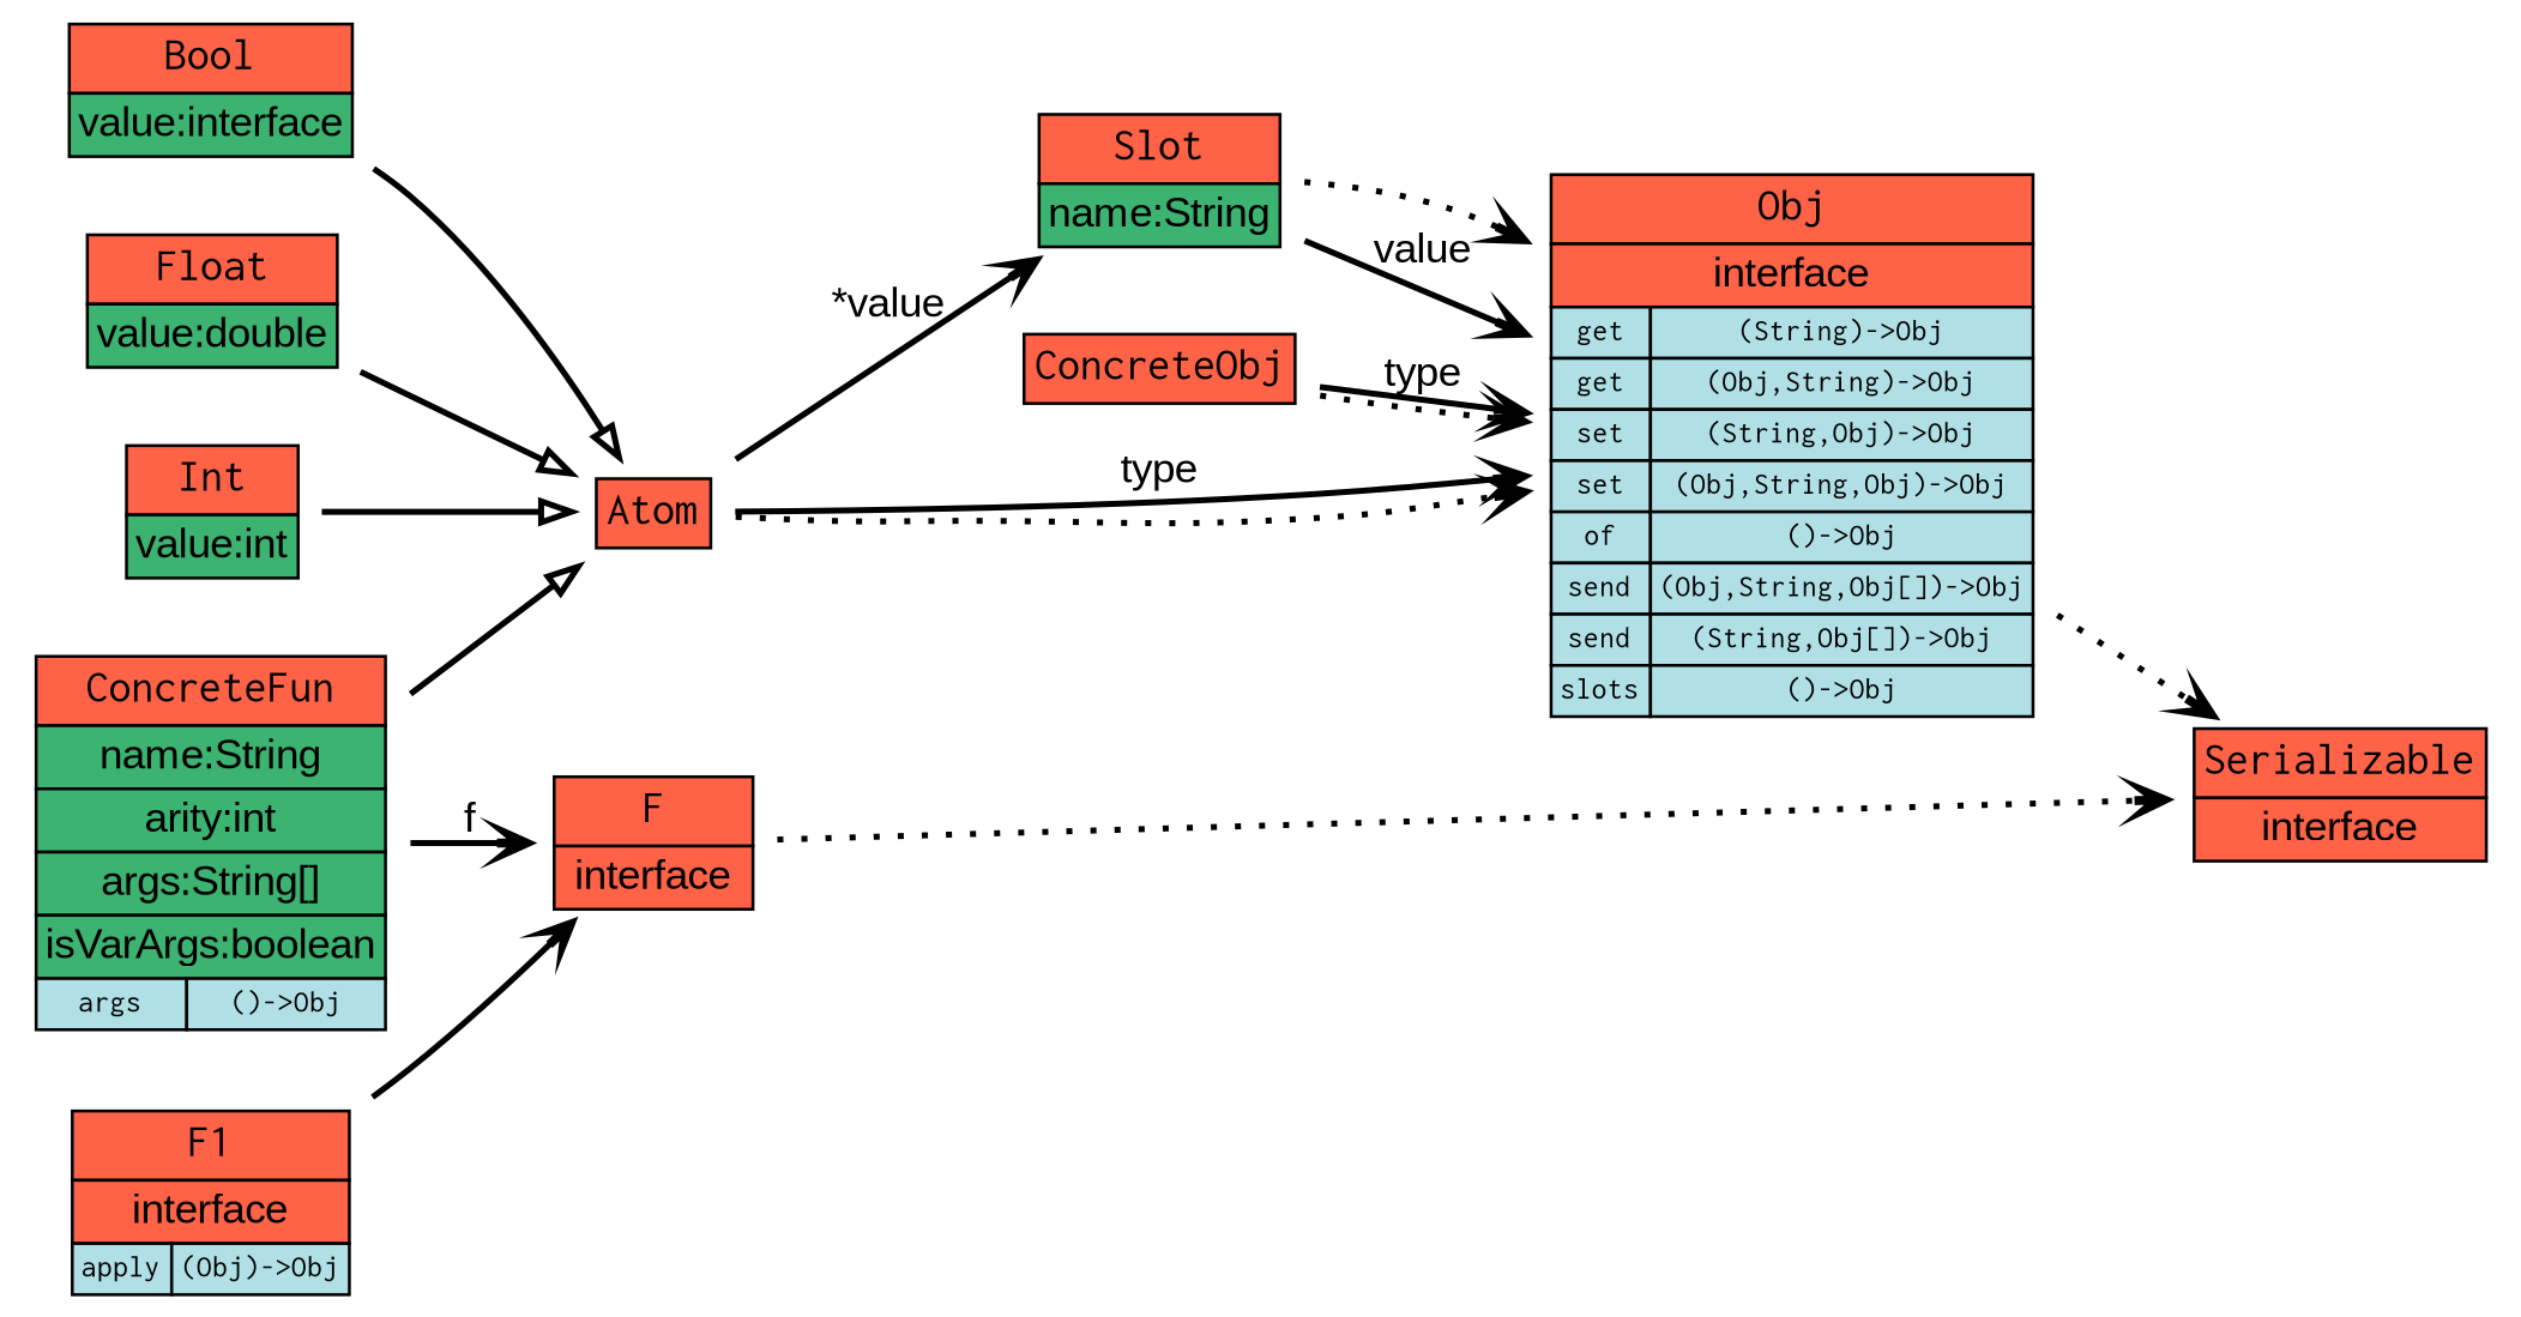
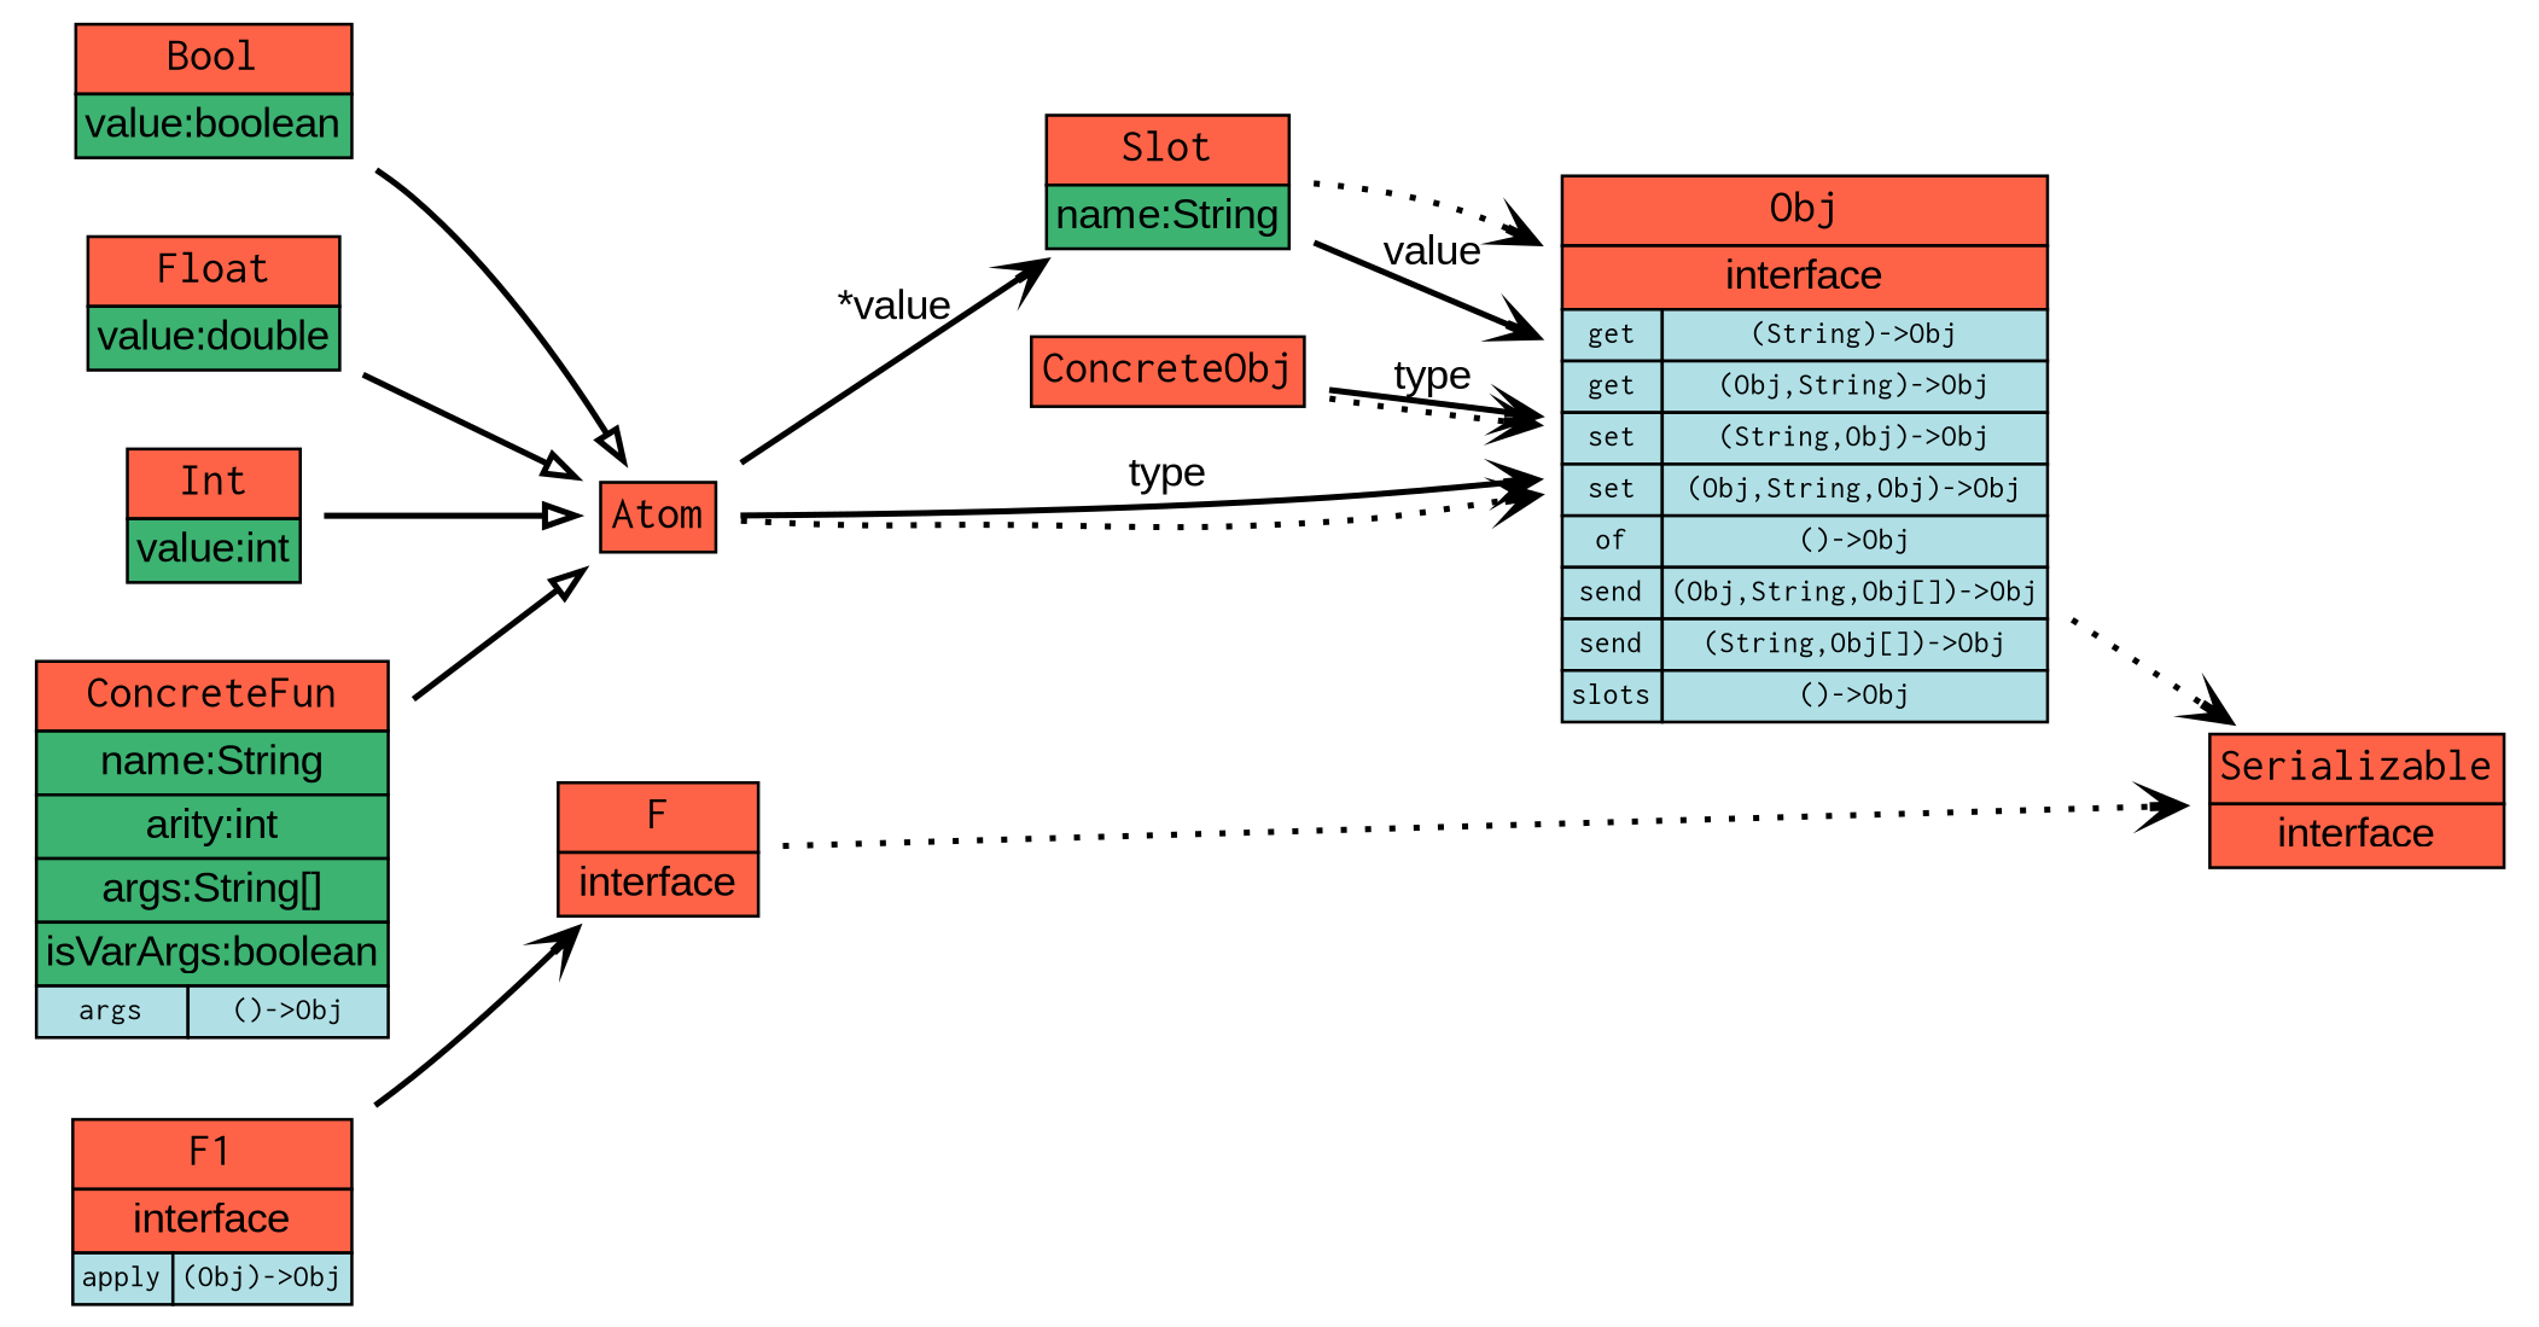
  digraph {
    fontname="Liberation Sans"
    rankdir=LR
    node [fontname="Liberation Sans" shape=none]
    edge [arrowhead=vee fontname="Liberation Sans" penwidth=2]
    n1 [label=<<table BORDER="0" CELLBORDER="1" CELLSPACING="0" CELLPADDING="2"><tr><td bgcolor="tomato" colspan="2"><font face="INCONSOLATA" point-size="15">Obj</font></td></tr><tr><td bgcolor="tomato" colspan="2"> interface </td></tr>static <tr> <td bgcolor="powderblue"><font point-size="10" face="INCONSOLATA">get</font></td><td bgcolor="powderblue"><font point-size="10" face="INCONSOLATA">(String)-&gt;Obj</font></td></tr><tr> <td bgcolor="powderblue"><font point-size="10" face="INCONSOLATA">get</font></td><td bgcolor="powderblue"><font point-size="10" face="INCONSOLATA">(Obj,String)-&gt;Obj</font></td></tr>static <tr> <td bgcolor="powderblue"><font point-size="10" face="INCONSOLATA">set</font></td><td bgcolor="powderblue"><font point-size="10" face="INCONSOLATA">(String,Obj)-&gt;Obj</font></td></tr><tr> <td bgcolor="powderblue"><font point-size="10" face="INCONSOLATA">set</font></td><td bgcolor="powderblue"><font point-size="10" face="INCONSOLATA">(Obj,String,Obj)-&gt;Obj</font></td></tr>static <tr> <td bgcolor="powderblue"><font point-size="10" face="INCONSOLATA">of</font></td><td bgcolor="powderblue"><font point-size="10" face="INCONSOLATA">()-&gt;Obj</font></td></tr><tr> <td bgcolor="powderblue"><font point-size="10" face="INCONSOLATA">send</font></td><td bgcolor="powderblue"><font point-size="10" face="INCONSOLATA">(Obj,String,Obj[])-&gt;Obj</font></td></tr>static <tr> <td bgcolor="powderblue"><font point-size="10" face="INCONSOLATA">send</font></td><td bgcolor="powderblue"><font point-size="10" face="INCONSOLATA">(String,Obj[])-&gt;Obj</font></td></tr>static <tr> <td bgcolor="powderblue"><font point-size="10" face="INCONSOLATA">slots</font></td><td bgcolor="powderblue"><font point-size="10" face="INCONSOLATA">()-&gt;Obj</font></td></tr></table>>]
    n2 [label=<<table BORDER="0" CELLBORDER="1" CELLSPACING="0" CELLPADDING="2"><tr><td bgcolor="tomato" colspan="2"><font face="INCONSOLATA" point-size="15">Serializable</font></td></tr><tr><td bgcolor="tomato" colspan="2"> interface </td></tr></table>>]
    n3 [label=<<table BORDER="0" CELLBORDER="1" CELLSPACING="0" CELLPADDING="2"><tr><td bgcolor="tomato" colspan="2"><font face="INCONSOLATA" point-size="15">ConcreteObj</font></td></tr></table>>]
    n4 [label=<<table BORDER="0" CELLBORDER="1" CELLSPACING="0" CELLPADDING="2"><tr><td bgcolor="tomato" colspan="2"><font face="INCONSOLATA" point-size="15">Slot</font></td></tr><tr><td colspan="2" bgcolor="mediumseagreen">name:String</td></tr></table>>]
    n5 [label=<<table BORDER="0" CELLBORDER="1" CELLSPACING="0" CELLPADDING="2"><tr><td bgcolor="tomato" colspan="2"><font face="INCONSOLATA" point-size="15">Atom</font></td></tr></table>>]
    n6 [label=<<table BORDER="0" CELLBORDER="1" CELLSPACING="0" CELLPADDING="2"><tr><td bgcolor="tomato" colspan="2"><font face="INCONSOLATA" point-size="15">Int</font></td></tr><tr><td colspan="2" bgcolor="mediumseagreen">value:int</td></tr></table>>]
-   n7 [label=<<table BORDER="0" CELLBORDER="1" CELLSPACING="0" CELLPADDING="2"><tr><td bgcolor="tomato" colspan="2"><font face="INCONSOLATA" point-size="15">Bool</font></td></tr><tr><td colspan="2" bgcolor="mediumseagreen">value:interface</td></tr></table>>]
+   n7 [label=<<table BORDER="0" CELLBORDER="1" CELLSPACING="0" CELLPADDING="2"><tr><td bgcolor="tomato" colspan="2"><font face="INCONSOLATA" point-size="15">Bool</font></td></tr><tr><td colspan="2" bgcolor="mediumseagreen">value:boolean</td></tr></table>>]
    n8 [label=<<table BORDER="0" CELLBORDER="1" CELLSPACING="0" CELLPADDING="2"><tr><td bgcolor="tomato" colspan="2"><font face="INCONSOLATA" point-size="15">Float</font></td></tr><tr><td colspan="2" bgcolor="mediumseagreen">value:double</td></tr></table>>]
    n9 [label=<<table BORDER="0" CELLBORDER="1" CELLSPACING="0" CELLPADDING="2"><tr><td bgcolor="tomato" colspan="2"><font face="INCONSOLATA" point-size="15">ConcreteFun</font></td></tr><tr><td colspan="2" bgcolor="mediumseagreen">name:String</td></tr><tr><td colspan="2" bgcolor="mediumseagreen">arity:int</td></tr><tr><td colspan="2" bgcolor="mediumseagreen">args:String[]</td></tr><tr><td colspan="2" bgcolor="mediumseagreen">isVarArgs:boolean</td></tr><tr> <td bgcolor="powderblue"><font point-size="10" face="INCONSOLATA">args</font></td><td bgcolor="powderblue"><font point-size="10" face="INCONSOLATA">()-&gt;Obj</font></td></tr></table>>]
    n10 [label=<<table BORDER="0" CELLBORDER="1" CELLSPACING="0" CELLPADDING="2"><tr><td bgcolor="tomato" colspan="2"><font face="INCONSOLATA" point-size="15">F</font></td></tr><tr><td bgcolor="tomato" colspan="2"> interface </td></tr></table>>]
    n11 [label=<<table BORDER="0" CELLBORDER="1" CELLSPACING="0" CELLPADDING="2"><tr><td bgcolor="tomato" colspan="2"><font face="INCONSOLATA" point-size="15">F1</font></td></tr><tr><td bgcolor="tomato" colspan="2"> interface </td></tr>static <tr> <td bgcolor="powderblue"><font point-size="10" face="INCONSOLATA">apply</font></td><td bgcolor="powderblue"><font point-size="10" face="INCONSOLATA">(Obj)-&gt;Obj</font></td></tr></table>>]
    n1 -> n2 [style=dotted]
    n3 -> n1 [label=type]
    n3 -> n1 [style=dotted]
    n4 -> n1 [label=value]
    n4 -> n1 [style=dotted]
    n5 -> n1 [label=type]
    n5 -> n1 [style=dotted]
    n5 -> n4 [label="*value"]
    n6 -> n5 [arrowhead=empty]
    n7 -> n5 [arrowhead=empty]
    n8 -> n5 [arrowhead=empty]
    n9 -> n5 [arrowhead=empty]
-   n9 -> n10 [label=f]
    n10 -> n2 [style=dotted]
    n11 -> n10 [style=solid]
  }
